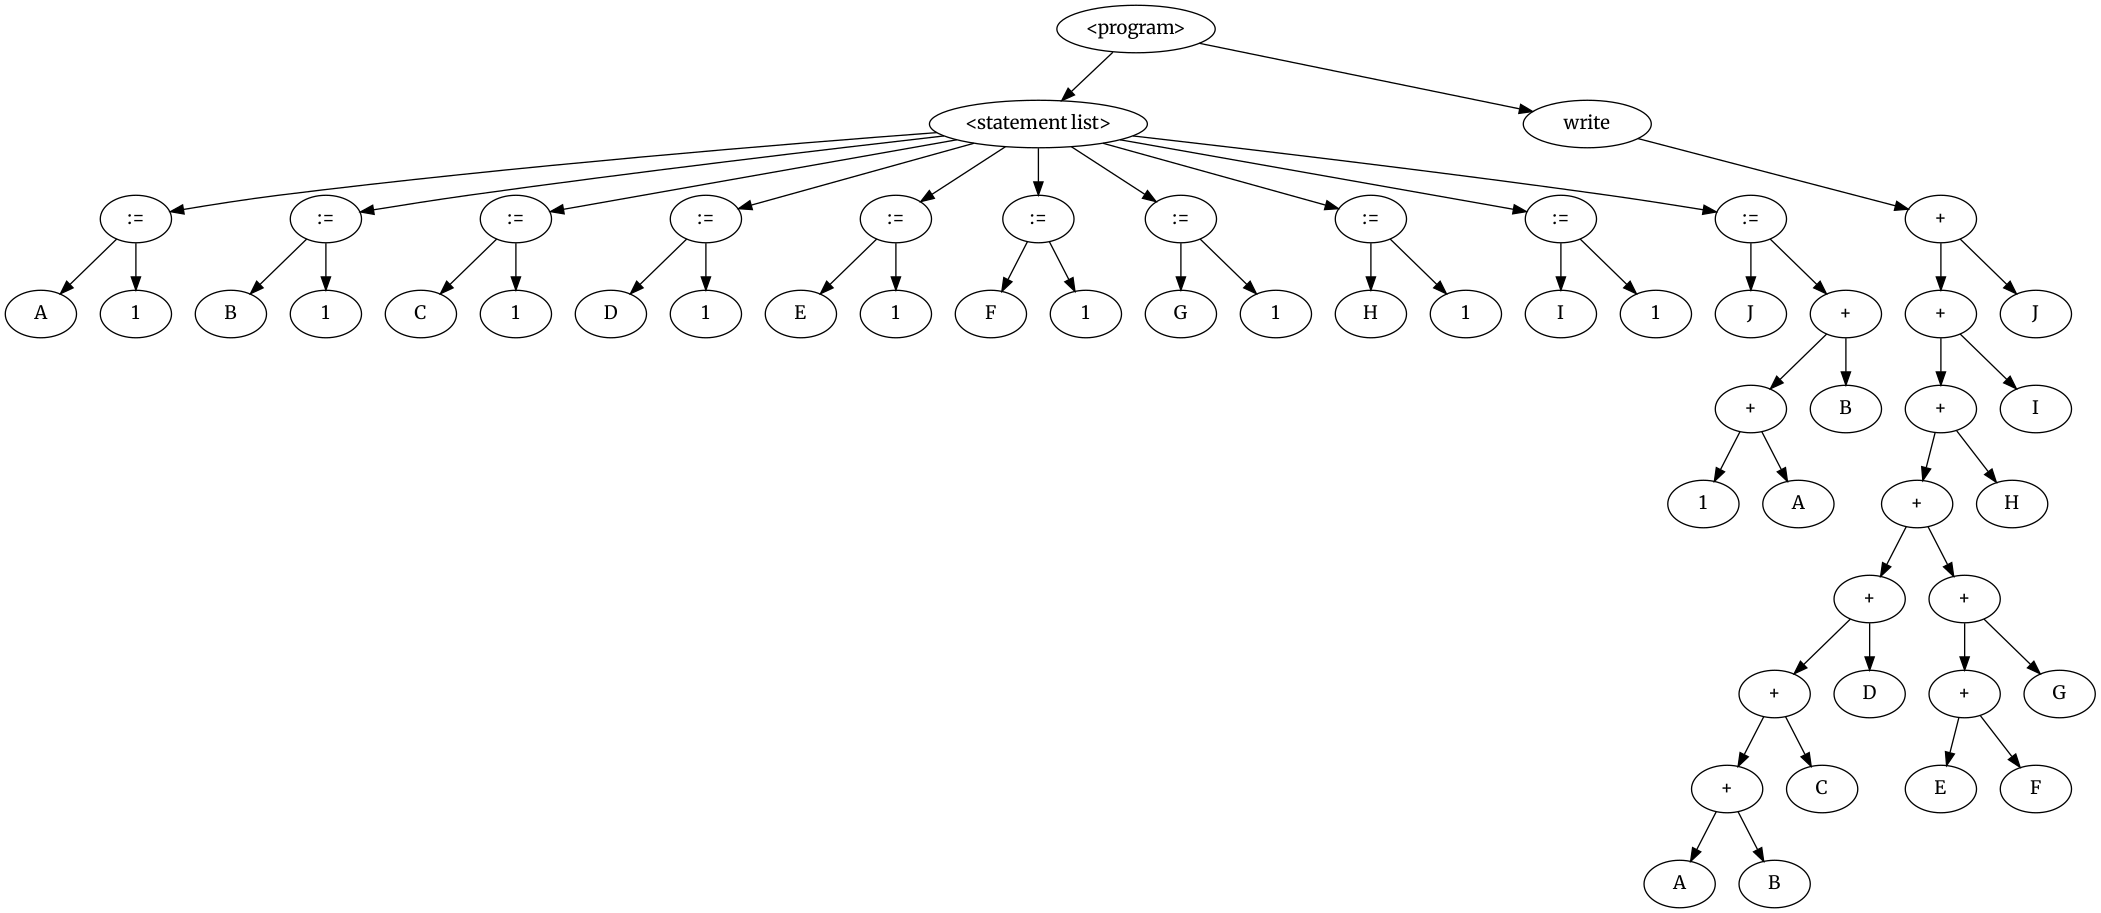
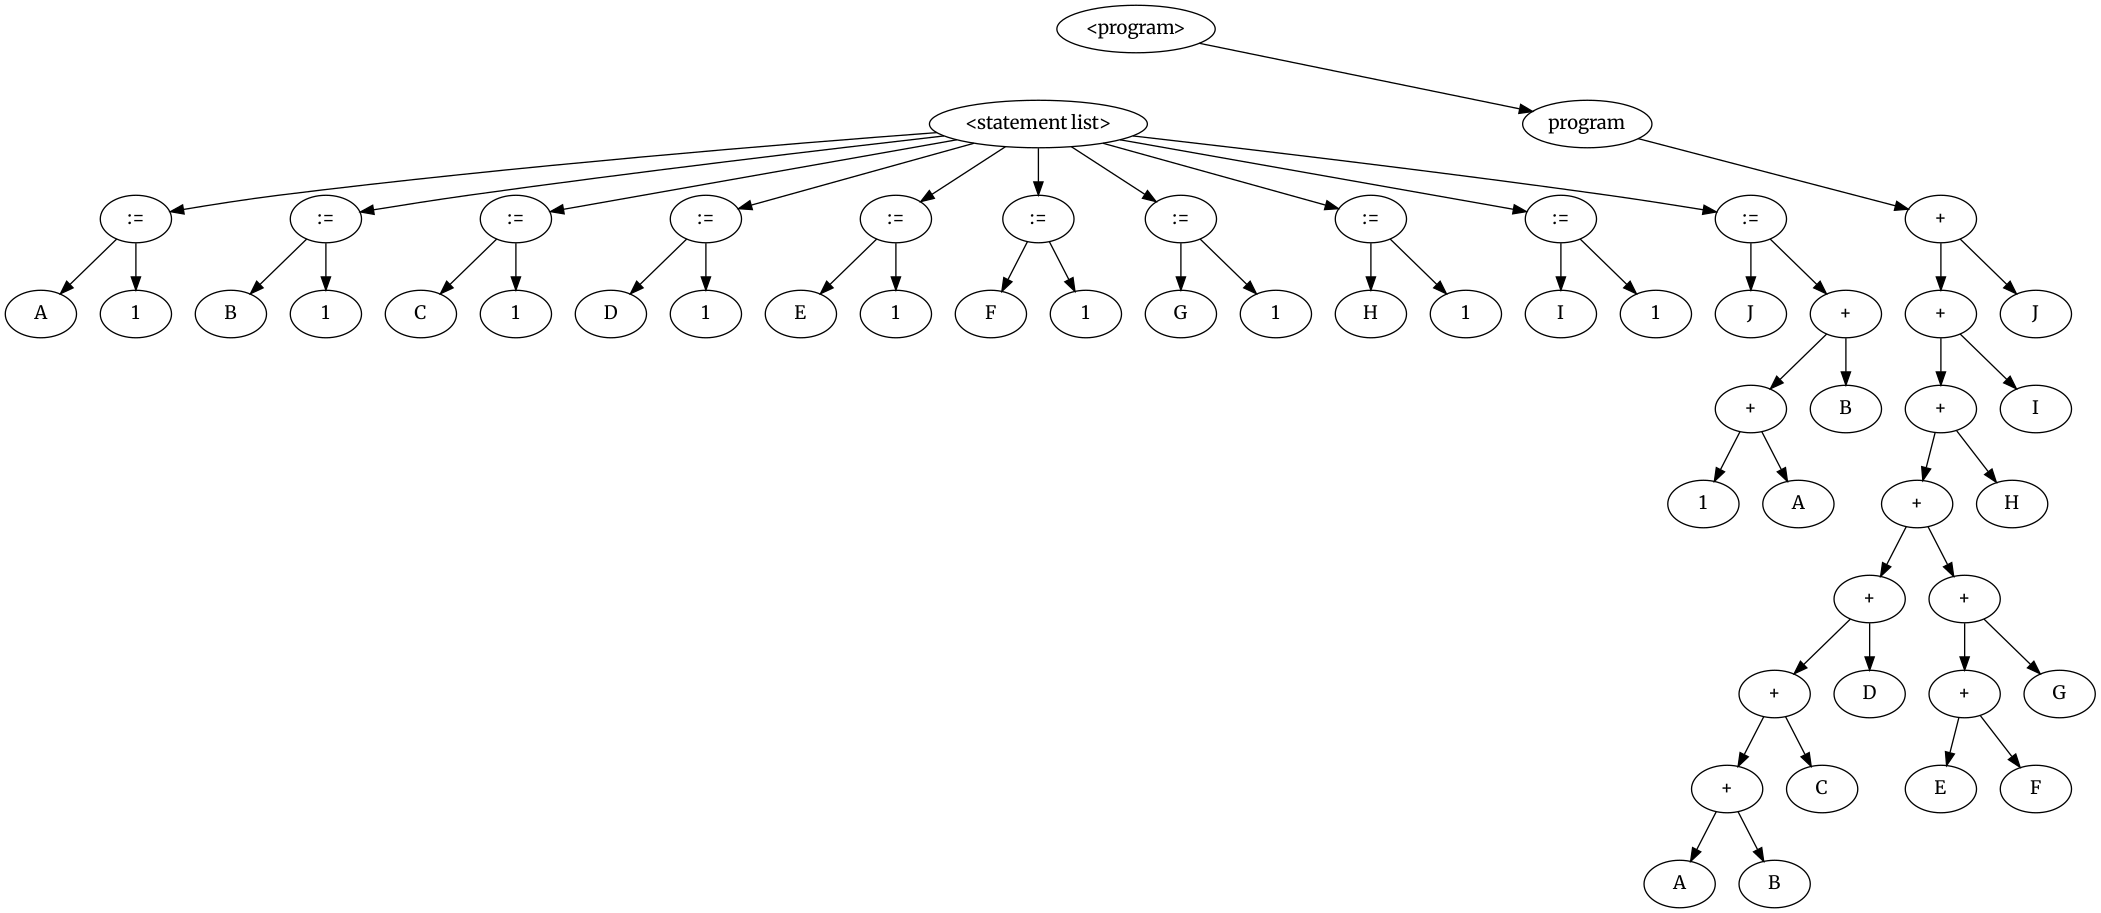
  digraph {
    fontname=Merriweather
    node [fontname=Merriweather]
    edge [fontname=Merriweather]
    n1 [label="<program>"]
    n2 [label="<statement list>"]
-   n3 [label=write]
+   n3 [label=program]
    n4 [label=":="]
    n5 [label=":="]
    n6 [label=":="]
    n7 [label=":="]
    n8 [label=":="]
    n9 [label=":="]
    n10 [label=":="]
    n11 [label=":="]
    n12 [label=":="]
    n13 [label=":="]
    n14 [label=A]
    n15 [label=1]
    n16 [label=B]
    n17 [label=1]
    n18 [label=C]
    n19 [label=1]
    n20 [label=D]
    n21 [label=1]
    n22 [label=E]
    n23 [label=1]
    n24 [label=F]
    n25 [label=1]
    n26 [label=G]
    n27 [label=1]
    n28 [label=H]
    n29 [label=1]
    n30 [label=I]
    n31 [label=1]
    n32 [label=J]
    n33 [label="+"]
    n34 [label="+"]
    n35 [label="+"]
    n36 [label=B]
    n37 [label=1]
    n38 [label=A]
    n39 [label="+"]
    n40 [label=J]
    n41 [label="+"]
    n42 [label=I]
    n43 [label="+"]
    n44 [label=H]
    n45 [label="+"]
    n46 [label="+"]
    n47 [label="+"]
    n48 [label=D]
    n49 [label="+"]
    n50 [label=G]
    n51 [label="+"]
    n52 [label=C]
    n53 [label=A]
    n54 [label=B]
    n55 [label=E]
    n56 [label=F]
-   n1 -> n2
    n1 -> n3
    n2 -> n4
    n2 -> n5
    n2 -> n6
    n2 -> n7
    n2 -> n8
    n2 -> n9
    n2 -> n10
    n2 -> n11
    n2 -> n12
    n2 -> n13
    n3 -> n34
    n4 -> n14
    n4 -> n15
    n5 -> n16
    n5 -> n17
    n6 -> n18
    n6 -> n19
    n7 -> n20
    n7 -> n21
    n8 -> n22
    n8 -> n23
    n9 -> n24
    n9 -> n25
    n10 -> n26
    n10 -> n27
    n11 -> n28
    n11 -> n29
    n12 -> n30
    n12 -> n31
    n13 -> n32
    n13 -> n33
    n33 -> n35
    n33 -> n36
    n34 -> n39
    n34 -> n40
    n35 -> n37
    n35 -> n38
    n39 -> n41
    n39 -> n42
    n41 -> n43
    n41 -> n44
    n43 -> n45
    n43 -> n46
    n45 -> n47
    n45 -> n48
    n46 -> n49
    n46 -> n50
    n47 -> n51
    n47 -> n52
    n49 -> n55
    n49 -> n56
    n51 -> n53
    n51 -> n54
  }
